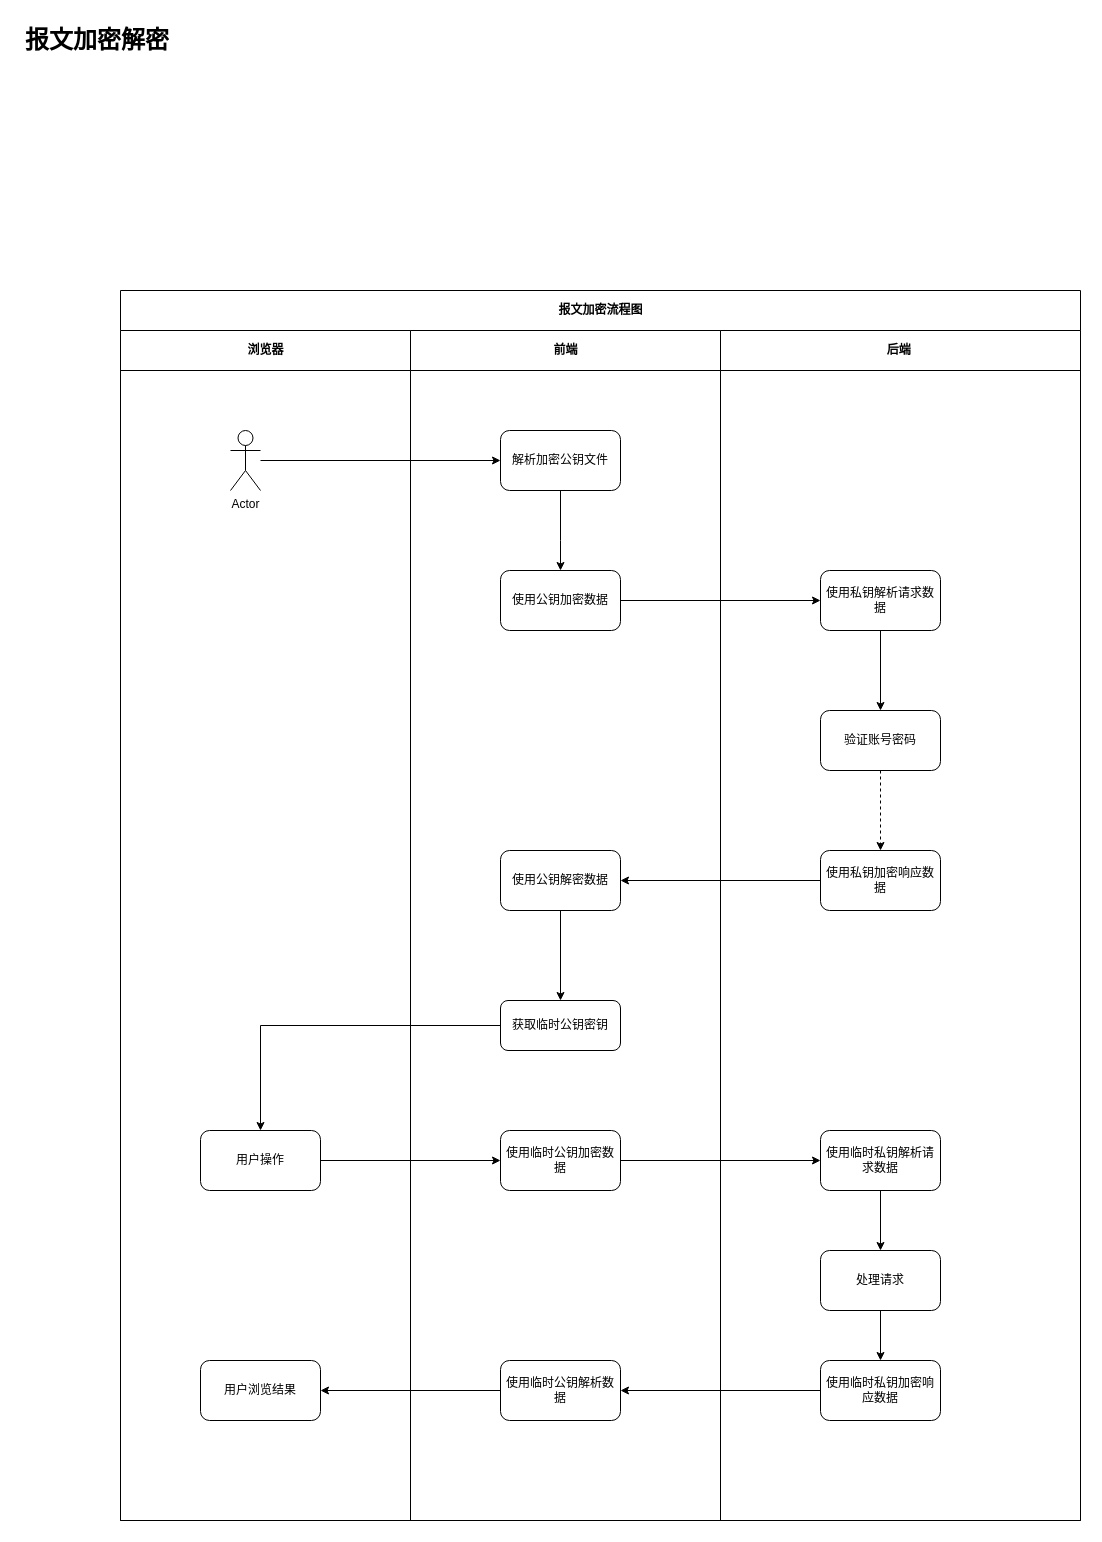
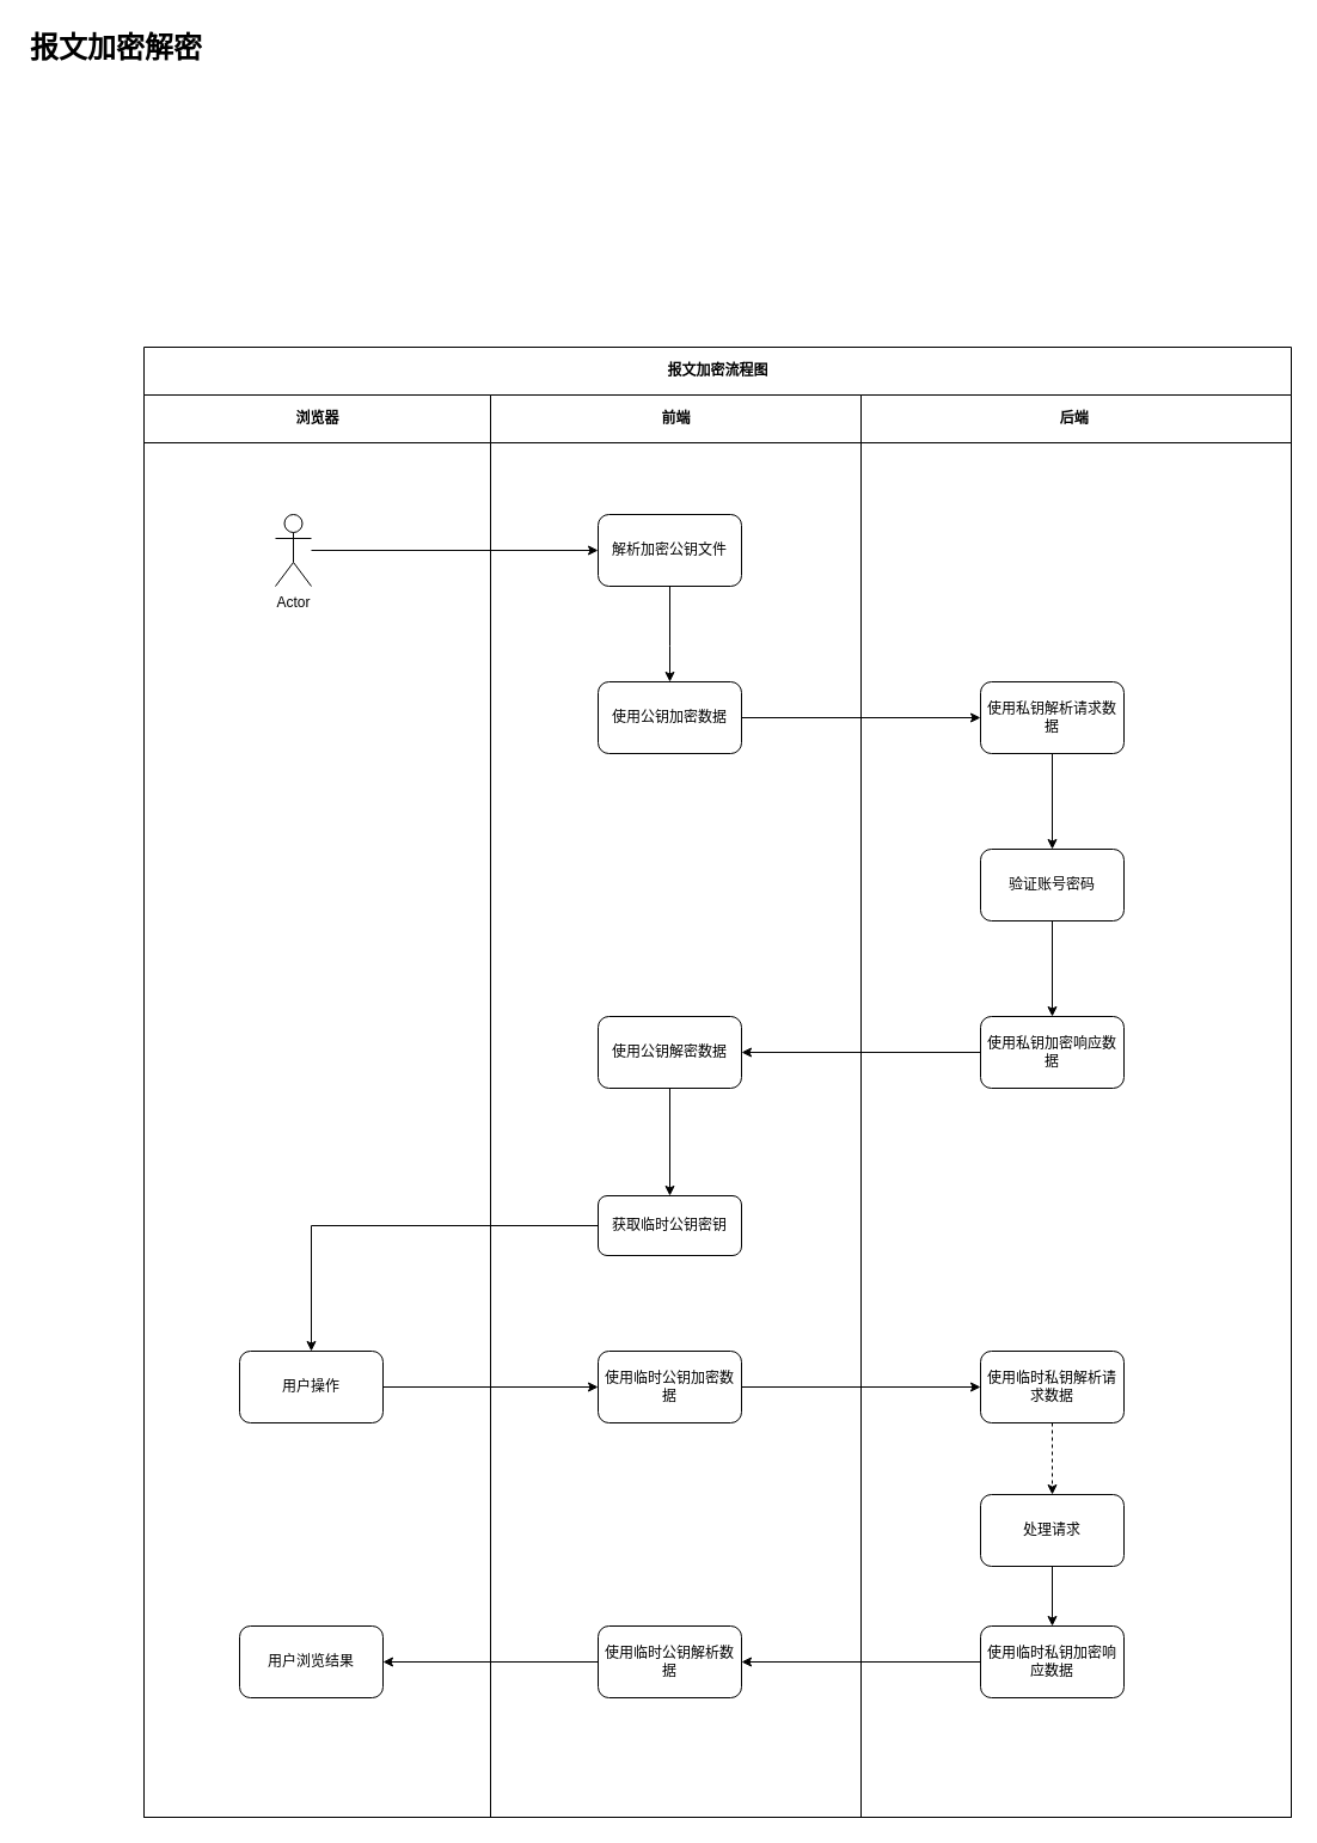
  <mxCell id="0" />
  <mxCell id="1" parent="0" />
  <mxCell id="2" value="&lt;h1&gt;报文加密解密&lt;/h1&gt;" style="text;html=1;strokeColor=none;fillColor=none;spacing=5;spacingTop=-20;whiteSpace=wrap;overflow=hidden;rounded=0;" vertex="1" parent="1"><mxGeometry x="20" y="20" width="190" height="120" as="geometry" /></mxCell>
  <mxCell id="3" value="报文加密流程图" style="swimlane;html=1;childLayout=stackLayout;resizeParent=1;resizeParentMax=0;startSize=40;" vertex="1" parent="1"><mxGeometry x="120" y="290" width="960" height="1230" as="geometry" /></mxCell>
  <mxCell id="4" value="浏览器" style="swimlane;html=1;startSize=40;" vertex="1" parent="3"><mxGeometry y="40" width="290" height="1190" as="geometry" /></mxCell>
  <mxCell id="5" value="Actor" style="shape=umlActor;verticalLabelPosition=bottom;verticalAlign=top;html=1;outlineConnect=0;" vertex="1" parent="4"><mxGeometry x="110" y="100" width="30" height="60" as="geometry" /></mxCell>
  <mxCell id="6" value="用户操作" style="rounded=1;whiteSpace=wrap;html=1;" vertex="1" parent="4"><mxGeometry x="80" y="800" width="120" height="60" as="geometry" /></mxCell>
  <mxCell id="7" value="用户浏览结果" style="rounded=1;whiteSpace=wrap;html=1;" vertex="1" parent="4"><mxGeometry x="80" y="1030" width="120" height="60" as="geometry" /></mxCell>
  <mxCell id="8" value="前端" style="swimlane;html=1;startSize=40;" vertex="1" parent="3"><mxGeometry x="290" y="40" width="310" height="1190" as="geometry" /></mxCell>
  <mxCell id="9" style="edgeStyle=orthogonalEdgeStyle;rounded=0;orthogonalLoop=1;jettySize=auto;html=1;" edge="1" parent="8" source="10" target="11"><mxGeometry relative="1" as="geometry"><Array as="points"><mxPoint x="150" y="210" /><mxPoint x="150" y="210" /></Array></mxGeometry></mxCell>
  <mxCell id="10" value="解析加密公钥文件" style="rounded=1;whiteSpace=wrap;html=1;" vertex="1" parent="8"><mxGeometry x="90" y="100" width="120" height="60" as="geometry" /></mxCell>
  <mxCell id="11" value="使用公钥加密数据" style="rounded=1;whiteSpace=wrap;html=1;" vertex="1" parent="8"><mxGeometry x="90" y="240" width="120" height="60" as="geometry" /></mxCell>
  <mxCell id="12" style="edgeStyle=orthogonalEdgeStyle;rounded=0;orthogonalLoop=1;jettySize=auto;html=1;" edge="1" parent="8" source="13" target="14"><mxGeometry relative="1" as="geometry" /></mxCell>
  <mxCell id="13" value="使用公钥解密数据" style="rounded=1;whiteSpace=wrap;html=1;" vertex="1" parent="8"><mxGeometry x="90" y="520" width="120" height="60" as="geometry" /></mxCell>
  <mxCell id="14" value="获取临时公钥密钥" style="rounded=1;whiteSpace=wrap;html=1;" vertex="1" parent="8"><mxGeometry x="90" y="670" width="120" height="50" as="geometry" /></mxCell>
  <mxCell id="15" value="使用临时公钥加密数据" style="rounded=1;whiteSpace=wrap;html=1;" vertex="1" parent="8"><mxGeometry x="90" y="800" width="120" height="60" as="geometry" /></mxCell>
  <mxCell id="16" value="使用临时公钥解析数据" style="rounded=1;whiteSpace=wrap;html=1;" vertex="1" parent="8"><mxGeometry x="90" y="1030" width="120" height="60" as="geometry" /></mxCell>
  <mxCell id="17" value="后端&amp;nbsp;" style="swimlane;html=1;startSize=40;" vertex="1" parent="3"><mxGeometry x="600" y="40" width="360" height="1190" as="geometry" /></mxCell>
  <mxCell id="18" style="edgeStyle=orthogonalEdgeStyle;rounded=0;orthogonalLoop=1;jettySize=auto;html=1;" edge="1" parent="17" source="19" target="21"><mxGeometry relative="1" as="geometry" /></mxCell>
  <mxCell id="19" value="使用私钥解析请求数据" style="rounded=1;whiteSpace=wrap;html=1;" vertex="1" parent="17"><mxGeometry x="100" y="240" width="120" height="60" as="geometry" /></mxCell>
- <mxCell id="20" style="edgeStyle=orthogonalEdgeStyle;rounded=0;orthogonalLoop=1;jettySize=auto;html=1;dashed=1;" edge="1" parent="17" source="21" target="22"><mxGeometry relative="1" as="geometry" /></mxCell>
+ <mxCell id="20" style="edgeStyle=orthogonalEdgeStyle;rounded=0;orthogonalLoop=1;jettySize=auto;html=1;" edge="1" parent="17" source="21" target="22"><mxGeometry relative="1" as="geometry" /></mxCell>
  <mxCell id="21" value="验证账号密码" style="rounded=1;whiteSpace=wrap;html=1;" vertex="1" parent="17"><mxGeometry x="100" y="380" width="120" height="60" as="geometry" /></mxCell>
  <mxCell id="22" value="使用私钥加密响应数据" style="rounded=1;whiteSpace=wrap;html=1;" vertex="1" parent="17"><mxGeometry x="100" y="520" width="120" height="60" as="geometry" /></mxCell>
- <mxCell id="23" style="edgeStyle=orthogonalEdgeStyle;rounded=0;orthogonalLoop=1;jettySize=auto;html=1;" edge="1" parent="17" source="24" target="26"><mxGeometry relative="1" as="geometry" /></mxCell>
+ <mxCell id="23" style="edgeStyle=orthogonalEdgeStyle;rounded=0;orthogonalLoop=1;jettySize=auto;html=1;dashed=1;" edge="1" parent="17" source="24" target="26"><mxGeometry relative="1" as="geometry" /></mxCell>
  <mxCell id="24" value="使用临时私钥解析请求数据" style="rounded=1;whiteSpace=wrap;html=1;" vertex="1" parent="17"><mxGeometry x="100" y="800" width="120" height="60" as="geometry" /></mxCell>
  <mxCell id="25" style="edgeStyle=orthogonalEdgeStyle;rounded=0;orthogonalLoop=1;jettySize=auto;html=1;" edge="1" parent="17" source="26" target="27"><mxGeometry relative="1" as="geometry" /></mxCell>
  <mxCell id="26" value="处理请求" style="rounded=1;whiteSpace=wrap;html=1;" vertex="1" parent="17"><mxGeometry x="100" y="920" width="120" height="60" as="geometry" /></mxCell>
  <mxCell id="27" value="使用临时私钥加密响应数据" style="rounded=1;whiteSpace=wrap;html=1;" vertex="1" parent="17"><mxGeometry x="100" y="1030" width="120" height="60" as="geometry" /></mxCell>
  <mxCell id="28" style="edgeStyle=orthogonalEdgeStyle;rounded=0;orthogonalLoop=1;jettySize=auto;html=1;entryX=0;entryY=0.5;entryDx=0;entryDy=0;" edge="1" parent="3" source="5" target="10"><mxGeometry relative="1" as="geometry" /></mxCell>
  <mxCell id="29" style="edgeStyle=orthogonalEdgeStyle;rounded=0;orthogonalLoop=1;jettySize=auto;html=1;" edge="1" parent="3" source="11" target="19"><mxGeometry relative="1" as="geometry" /></mxCell>
  <mxCell id="30" style="edgeStyle=orthogonalEdgeStyle;rounded=0;orthogonalLoop=1;jettySize=auto;html=1;" edge="1" parent="3" source="22" target="13"><mxGeometry relative="1" as="geometry" /></mxCell>
  <mxCell id="31" style="edgeStyle=orthogonalEdgeStyle;rounded=0;orthogonalLoop=1;jettySize=auto;html=1;" edge="1" parent="3" source="15" target="24"><mxGeometry relative="1" as="geometry" /></mxCell>
  <mxCell id="32" style="edgeStyle=orthogonalEdgeStyle;rounded=0;orthogonalLoop=1;jettySize=auto;html=1;" edge="1" parent="3" source="27" target="16"><mxGeometry relative="1" as="geometry" /></mxCell>
  <mxCell id="33" style="edgeStyle=orthogonalEdgeStyle;rounded=0;orthogonalLoop=1;jettySize=auto;html=1;" edge="1" parent="3" source="6" target="15"><mxGeometry relative="1" as="geometry" /></mxCell>
  <mxCell id="34" style="edgeStyle=orthogonalEdgeStyle;rounded=0;orthogonalLoop=1;jettySize=auto;html=1;" edge="1" parent="3" source="16" target="7"><mxGeometry relative="1" as="geometry" /></mxCell>
  <mxCell id="35" style="edgeStyle=orthogonalEdgeStyle;rounded=0;orthogonalLoop=1;jettySize=auto;html=1;entryX=0.5;entryY=0;entryDx=0;entryDy=0;" edge="1" parent="3" source="14" target="6"><mxGeometry relative="1" as="geometry"><mxPoint x="140" y="800" as="targetPoint" /></mxGeometry></mxCell>
